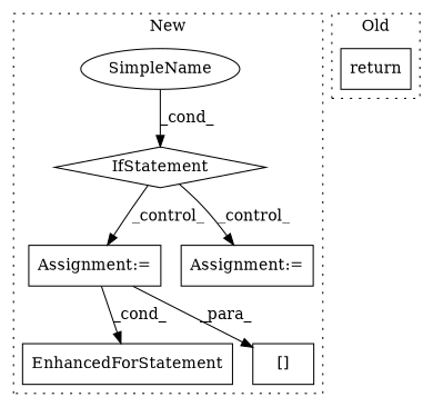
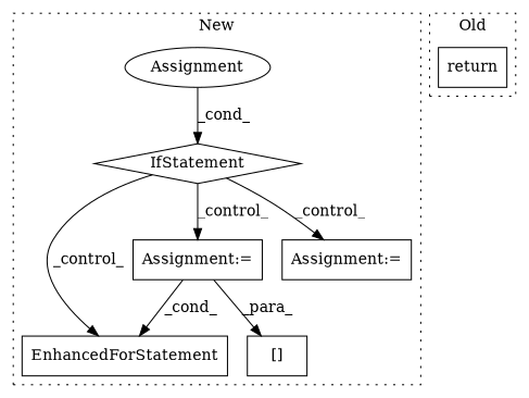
  digraph {
    node [a=7 l="57,2" s="3327,3407" shape=box]
    n1 [a=70 label=EnhancedForStatement]
    n2 [label="Assignment:="]
    n3 [a=25 l="4,2" label=IfStatement s="2880,2903" shape=diamond]
-   n4 [a=42 label=SimpleName shape=ellipse l="" s=""]
+   n4 [a=42 label=Assignment shape=ellipse l="" s=""]
    n5 [l=1 label="Assignment:=" s=3310]
    n6 [a=2 l="11,1" label="[]" s="3445,3459"]
    n7 [a=41 l=7 label=return s=3259]
    subgraph cluster_1 {
      label=New
      style=dotted
      n1
      n2
      n3
      n4
      n5
      n6
    }
    subgraph cluster_2 {
      label=Old
      style=dotted
      n7
    }
    n2 -> n1 [label=_cond_]
    n2 -> n6 [label=_para_]
+   n3 -> n1 [label=_control_]
    n3 -> n2 [label=_control_]
    n3 -> n5 [label=_control_]
    n4 -> n3 [label=_cond_]
  }
